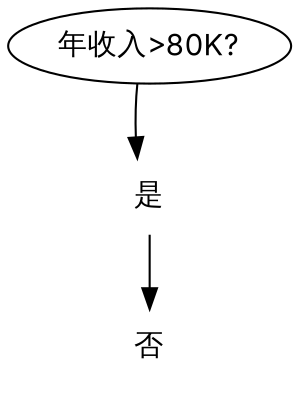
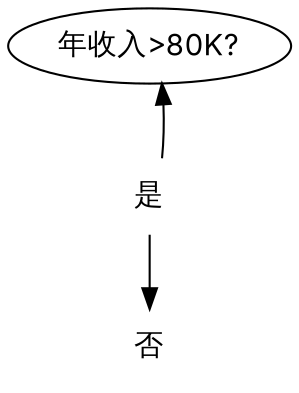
  digraph {
    fontname=Inter
    node [fontname=Inter shape=plaintext]
    edge [fontname=Inter]
    n1 [label="年收入>80K?" shape=oval]
    n2 [label="是"]
    n3 [label="否"]
-   n1 -> n2
+   n2 -> n1
    n2 -> n3
  }
